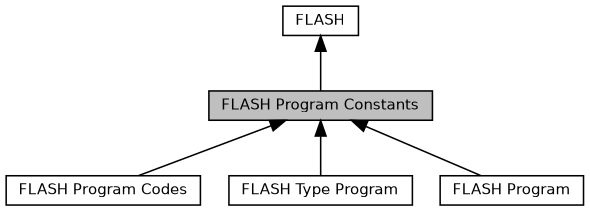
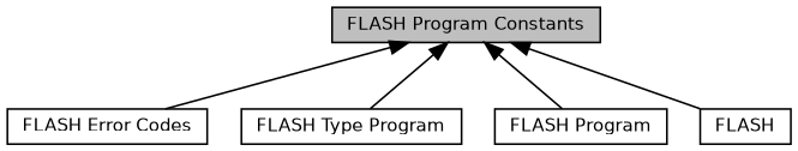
  digraph {
    rankdir=TB
    node [color=black fillcolor=white fontname=Helvetica fontsize=10 shape=box style=filled]
    edge [dir=back fontname=Helvetica fontsize=10 labelfontname=Helvetica labelfontsize=10 shape=plaintext style=solid]
-   n1 [height=0.2 label="FLASH Program Codes" width=0.4]
+   n1 [height=0.2 label="FLASH Error Codes" width=0.4]
    n2 [height=0.2 label="FLASH Type Program" width=0.4]
    n3 [height=0.2 label="FLASH Program" width=0.4]
    n4 [fillcolor=grey75 fontcolor=black height=0.2 label="FLASH Program Constants" width=0.4]
    n5 [height=0.2 label=FLASH width=0.4]
    n4 -> n1
    n4 -> n2
    n4 -> n3
-   n5 -> n4
+   n4 -> n5
  }
